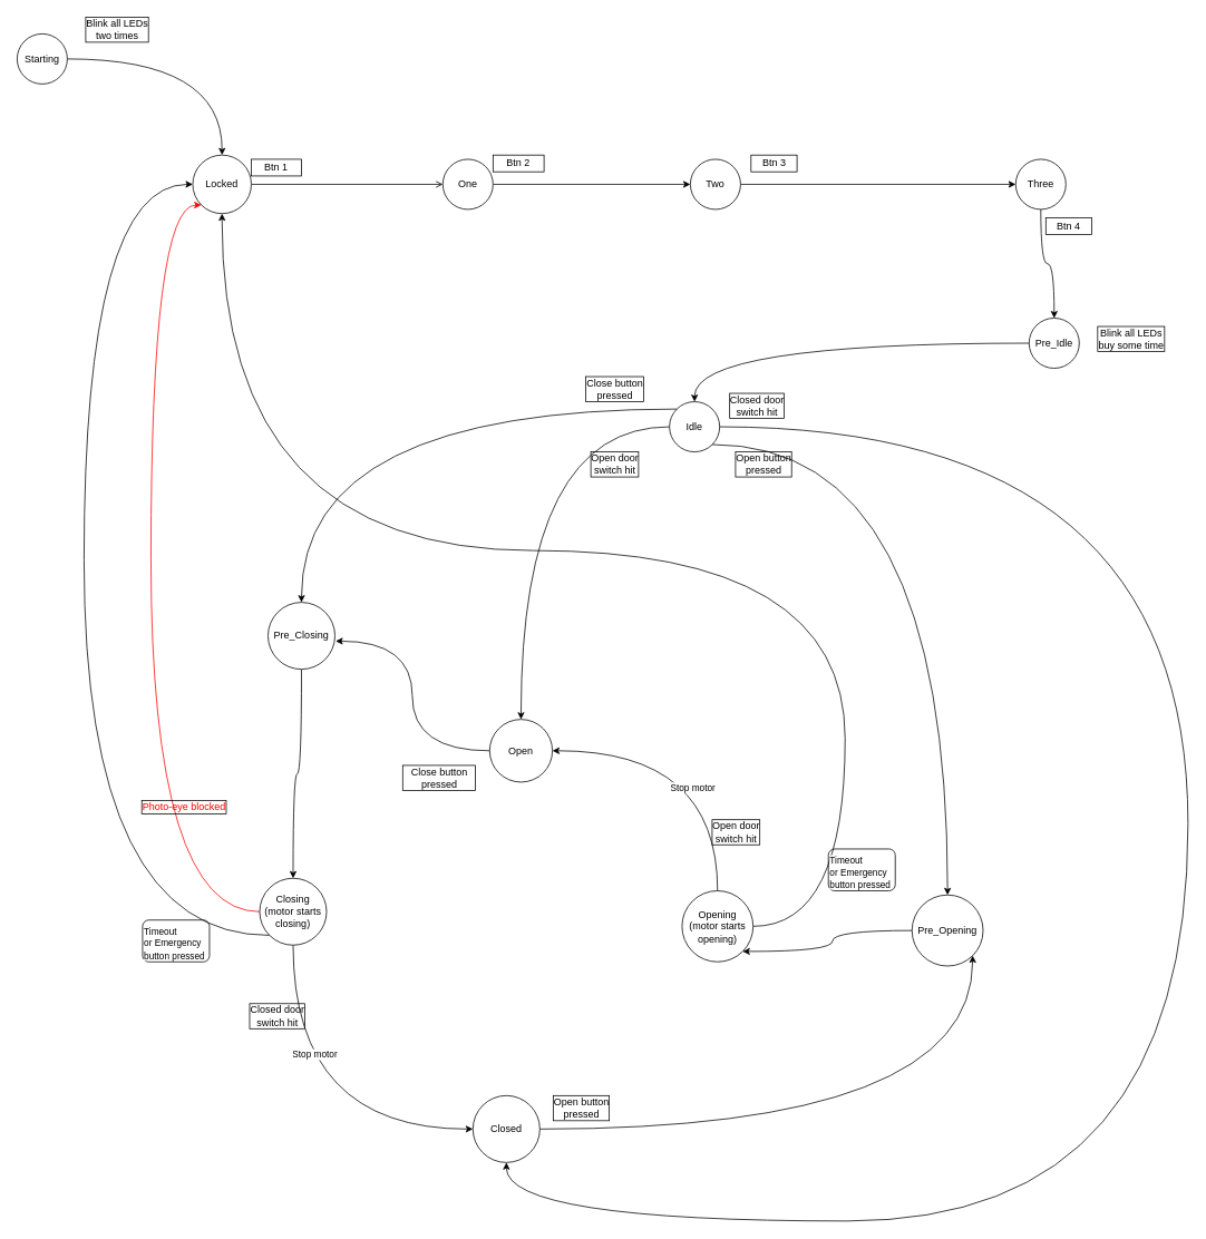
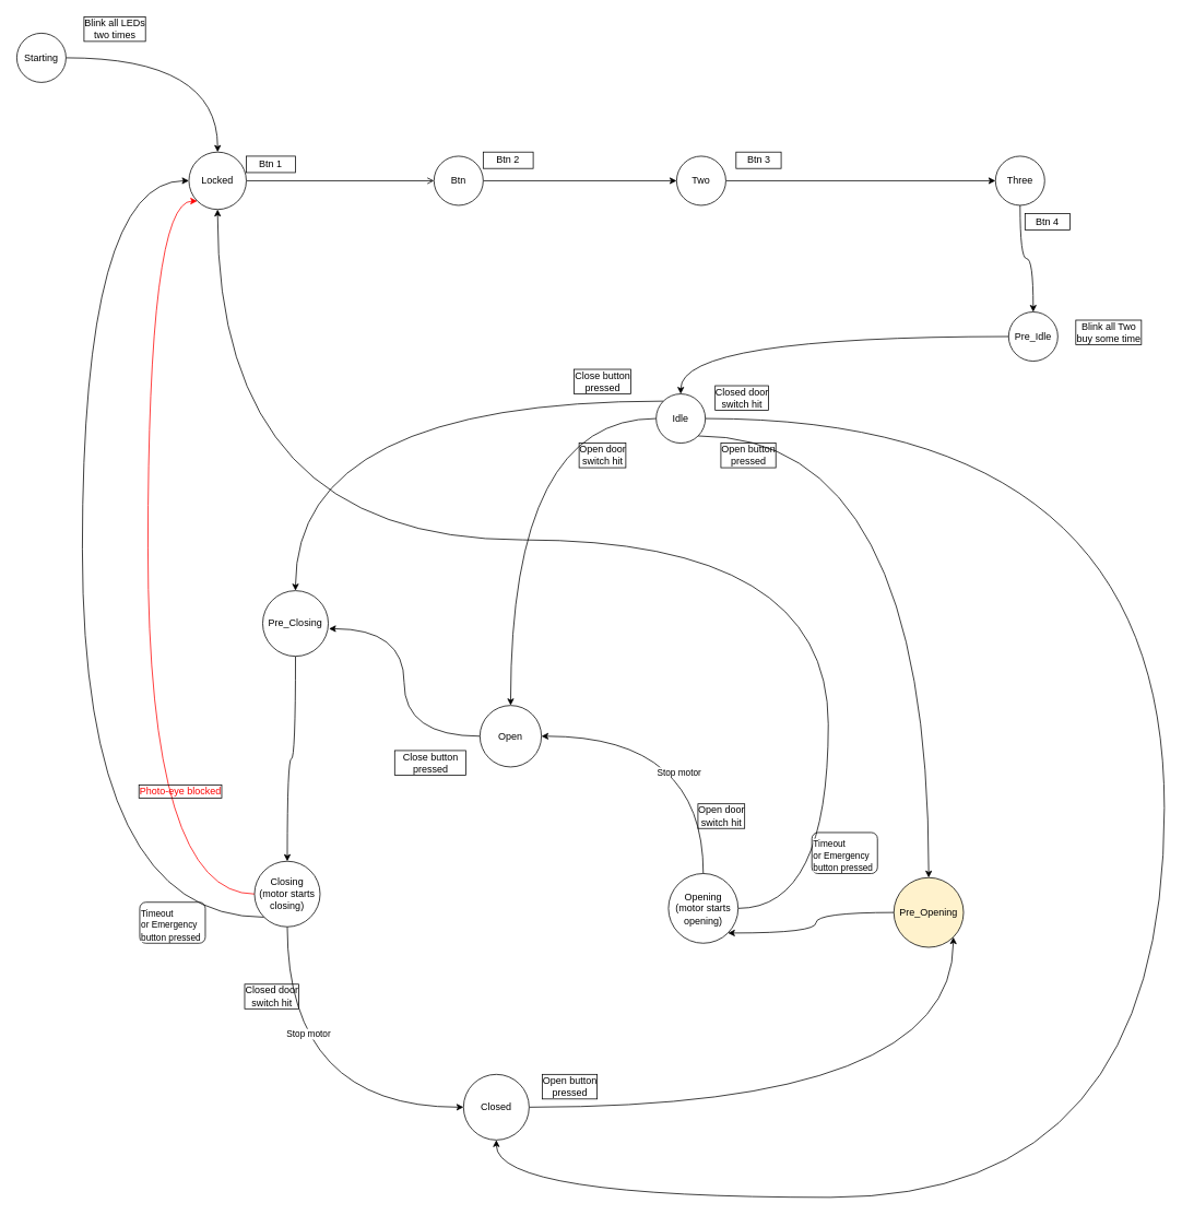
  <mxCell id="0" />
  <mxCell id="1" parent="0" />
  <mxCell id="2" style="edgeStyle=orthogonalEdgeStyle;curved=1;rounded=0;orthogonalLoop=1;jettySize=auto;html=1;entryX=1.01;entryY=0.58;entryDx=0;entryDy=0;entryPerimeter=0;" parent="1" source="3" target="53" edge="1"><mxGeometry relative="1" as="geometry" /></mxCell>
  <mxCell id="3" value="Open" style="ellipse;whiteSpace=wrap;html=1;aspect=fixed;" parent="1" vertex="1"><mxGeometry x="585" y="860" width="75" height="75" as="geometry" /></mxCell>
  <mxCell id="4" style="edgeStyle=orthogonalEdgeStyle;curved=1;rounded=0;orthogonalLoop=1;jettySize=auto;html=1;entryX=0;entryY=0.5;entryDx=0;entryDy=0;exitX=0.5;exitY=1;exitDx=0;exitDy=0;" parent="1" source="8" target="10" edge="1"><mxGeometry relative="1" as="geometry" /></mxCell>
  <mxCell id="5" value="Stop motor" style="edgeLabel;html=1;align=center;verticalAlign=middle;resizable=0;points=[];" parent="4" vertex="1" connectable="0"><mxGeometry x="-0.404" y="25" relative="1" as="geometry"><mxPoint as="offset" /></mxGeometry></mxCell>
  <mxCell id="6" style="edgeStyle=orthogonalEdgeStyle;curved=1;rounded=0;orthogonalLoop=1;jettySize=auto;html=1;exitX=0;exitY=1;exitDx=0;exitDy=0;entryX=0;entryY=0.5;entryDx=0;entryDy=0;" parent="1" source="8" target="22" edge="1"><mxGeometry relative="1" as="geometry"><Array as="points"><mxPoint x="100" y="1118" /><mxPoint x="100" y="220" /></Array></mxGeometry></mxCell>
  <mxCell id="7" style="edgeStyle=orthogonalEdgeStyle;rounded=0;orthogonalLoop=1;jettySize=auto;html=1;entryX=0;entryY=1;entryDx=0;entryDy=0;curved=1;strokeColor=#FF0000;" parent="1" source="8" target="22" edge="1"><mxGeometry relative="1" as="geometry"><Array as="points"><mxPoint x="180" y="1090" /><mxPoint x="180" y="245" /></Array></mxGeometry></mxCell>
  <mxCell id="8" value="Closing&lt;br&gt;(motor starts closing)" style="ellipse;whiteSpace=wrap;html=1;aspect=fixed;" parent="1" vertex="1"><mxGeometry y="1050" width="80" height="80" as="geometry" x="310" /></mxCell>
  <mxCell id="9" style="edgeStyle=orthogonalEdgeStyle;rounded=0;orthogonalLoop=1;jettySize=auto;html=1;entryX=1;entryY=1;entryDx=0;entryDy=0;curved=1;" parent="1" source="10" target="51" edge="1"><mxGeometry relative="1" as="geometry" /></mxCell>
  <mxCell id="10" value="Closed" style="ellipse;whiteSpace=wrap;html=1;aspect=fixed;" parent="1" vertex="1"><mxGeometry x="565" y="1310" width="80" height="80" as="geometry" /></mxCell>
  <mxCell id="11" style="edgeStyle=orthogonalEdgeStyle;curved=1;rounded=0;orthogonalLoop=1;jettySize=auto;html=1;entryX=1;entryY=0.5;entryDx=0;entryDy=0;exitX=0.5;exitY=0;exitDx=0;exitDy=0;" parent="1" source="14" target="3" edge="1"><mxGeometry relative="1" as="geometry" /></mxCell>
  <mxCell id="12" value="Stop motor" style="edgeLabel;html=1;align=center;verticalAlign=middle;resizable=0;points=[];" parent="11" vertex="1" connectable="0"><mxGeometry x="0.087" y="44" relative="1" as="geometry"><mxPoint as="offset" /></mxGeometry></mxCell>
  <mxCell id="13" style="edgeStyle=orthogonalEdgeStyle;rounded=0;orthogonalLoop=1;jettySize=auto;html=1;entryX=0.5;entryY=1;entryDx=0;entryDy=0;curved=1;exitX=1;exitY=0.5;exitDx=0;exitDy=0;" parent="1" source="14" target="22" edge="1"><mxGeometry relative="1" as="geometry"><Array as="points"><mxPoint x="1010" y="1108" /><mxPoint x="1010" y="658" /><mxPoint x="264" y="658" /></Array></mxGeometry></mxCell>
  <mxCell id="14" value="Opening&lt;br&gt;(motor starts opening)" style="ellipse;whiteSpace=wrap;html=1;aspect=fixed;" parent="1" vertex="1"><mxGeometry x="815" y="1065" width="85" height="85" as="geometry" /></mxCell>
  <mxCell id="15" value="Open button&lt;br&gt;pressed" style="text;html=1;strokeColor=none;fillColor=none;align=center;verticalAlign=middle;whiteSpace=wrap;rounded=0;labelBorderColor=default;" parent="1" vertex="1"><mxGeometry x="645" y="1310" width="100" height="30" as="geometry" /></mxCell>
  <mxCell id="16" value="Close button pressed" style="text;html=1;strokeColor=none;fillColor=none;align=center;verticalAlign=middle;whiteSpace=wrap;rounded=0;labelBorderColor=default;" parent="1" vertex="1"><mxGeometry x="480" y="910" width="90" height="40" as="geometry" /></mxCell>
  <mxCell id="17" value="Open door&lt;br&gt;switch hit" style="text;html=1;strokeColor=none;fillColor=none;align=center;verticalAlign=middle;whiteSpace=wrap;rounded=0;labelBorderColor=default;" parent="1" vertex="1"><mxGeometry x="845" y="980" width="70" height="30" as="geometry" /></mxCell>
  <mxCell id="18" value="Closed door&lt;br&gt;switch hit" style="text;html=1;strokeColor=none;fillColor=none;align=center;verticalAlign=middle;whiteSpace=wrap;rounded=0;labelBorderColor=default;" parent="1" vertex="1"><mxGeometry x="294" y="1200" width="75" height="30" as="geometry" /></mxCell>
  <mxCell id="19" value="&lt;font color=&quot;#ff0000&quot;&gt;Photo-eye blocked&lt;/font&gt;" style="text;html=1;strokeColor=none;fillColor=none;align=center;verticalAlign=middle;whiteSpace=wrap;rounded=0;labelBorderColor=default;" parent="1" vertex="1"><mxGeometry x="160" y="950" width="120" height="30" as="geometry" /></mxCell>
  <mxCell id="20" style="edgeStyle=orthogonalEdgeStyle;curved=1;rounded=0;orthogonalLoop=1;jettySize=auto;html=1;exitX=0.5;exitY=1;exitDx=0;exitDy=0;" parent="1" edge="1"><mxGeometry relative="1" as="geometry"><mxPoint x="907.5" y="1190" as="sourcePoint" /><mxPoint x="907.5" y="1190" as="targetPoint" /></mxGeometry></mxCell>
  <mxCell id="21" style="edgeStyle=orthogonalEdgeStyle;rounded=0;orthogonalLoop=1;jettySize=auto;html=1;entryX=0;entryY=0.5;entryDx=0;entryDy=0;endArrow=open;" parent="1" source="22" target="24" edge="1"><mxGeometry relative="1" as="geometry" /></mxCell>
  <mxCell id="22" value="Locked" style="ellipse;whiteSpace=wrap;html=1;aspect=fixed;" parent="1" vertex="1"><mxGeometry x="230" y="185" width="70" height="70" as="geometry" /></mxCell>
  <mxCell id="23" style="edgeStyle=orthogonalEdgeStyle;rounded=0;orthogonalLoop=1;jettySize=auto;html=1;entryX=0;entryY=0.5;entryDx=0;entryDy=0;" parent="1" source="24" target="26" edge="1"><mxGeometry relative="1" as="geometry" /></mxCell>
- <mxCell id="24" value="One" style="ellipse;whiteSpace=wrap;html=1;aspect=fixed;" parent="1" vertex="1"><mxGeometry x="529" y="190" width="60" height="60" as="geometry" /></mxCell>
+ <mxCell id="24" value="Btn" style="ellipse;whiteSpace=wrap;html=1;aspect=fixed;" parent="1" vertex="1"><mxGeometry x="529" y="190" width="60" height="60" as="geometry" /></mxCell>
  <mxCell id="25" style="edgeStyle=orthogonalEdgeStyle;rounded=0;orthogonalLoop=1;jettySize=auto;html=1;entryX=0;entryY=0.5;entryDx=0;entryDy=0;" parent="1" source="26" target="28" edge="1"><mxGeometry relative="1" as="geometry" /></mxCell>
  <mxCell id="26" value="Two" style="ellipse;whiteSpace=wrap;html=1;aspect=fixed;" parent="1" vertex="1"><mxGeometry x="825" y="190" width="60" height="60" as="geometry" /></mxCell>
  <mxCell id="27" style="edgeStyle=orthogonalEdgeStyle;curved=1;rounded=0;orthogonalLoop=1;jettySize=auto;html=1;entryX=0.5;entryY=0;entryDx=0;entryDy=0;exitX=0.5;exitY=1;exitDx=0;exitDy=0;" parent="1" source="28" target="47" edge="1"><mxGeometry relative="1" as="geometry" /></mxCell>
  <mxCell id="28" value="Three" style="ellipse;whiteSpace=wrap;html=1;aspect=fixed;" parent="1" vertex="1"><mxGeometry x="1214" y="190" width="60" height="60" as="geometry" /></mxCell>
  <mxCell id="29" style="edgeStyle=orthogonalEdgeStyle;curved=1;rounded=0;orthogonalLoop=1;jettySize=auto;html=1;entryX=0.5;entryY=0;entryDx=0;entryDy=0;" parent="1" source="33" target="3" edge="1"><mxGeometry relative="1" as="geometry" /></mxCell>
  <mxCell id="30" style="edgeStyle=orthogonalEdgeStyle;curved=1;rounded=0;orthogonalLoop=1;jettySize=auto;html=1;exitX=1;exitY=0.5;exitDx=0;exitDy=0;" parent="1" source="33" target="10" edge="1"><mxGeometry relative="1" as="geometry"><Array as="points"><mxPoint x="1420" y="510" /><mxPoint x="1420" y="1460" /><mxPoint x="605" y="1460" /></Array></mxGeometry></mxCell>
  <mxCell id="31" style="edgeStyle=orthogonalEdgeStyle;rounded=0;orthogonalLoop=1;jettySize=auto;html=1;exitX=0;exitY=0;exitDx=0;exitDy=0;curved=1;" parent="1" source="33" target="53" edge="1"><mxGeometry relative="1" as="geometry" /></mxCell>
  <mxCell id="32" style="edgeStyle=orthogonalEdgeStyle;curved=1;rounded=0;orthogonalLoop=1;jettySize=auto;html=1;exitX=1;exitY=1;exitDx=0;exitDy=0;entryX=0.5;entryY=0;entryDx=0;entryDy=0;" parent="1" source="33" target="51" edge="1"><mxGeometry relative="1" as="geometry" /></mxCell>
  <mxCell id="33" value="Idle" style="ellipse;whiteSpace=wrap;html=1;aspect=fixed;" parent="1" vertex="1"><mxGeometry x="800" y="480" width="60" height="60" as="geometry" /></mxCell>
  <mxCell id="34" value="Open door&lt;br&gt;switch hit" style="text;html=1;strokeColor=none;fillColor=none;align=center;verticalAlign=middle;whiteSpace=wrap;rounded=0;labelBorderColor=default;" parent="1" vertex="1"><mxGeometry x="700" y="540" width="70" height="30" as="geometry" /></mxCell>
  <mxCell id="35" value="Closed door&lt;br&gt;switch hit" style="text;html=1;strokeColor=none;fillColor=none;align=center;verticalAlign=middle;whiteSpace=wrap;rounded=0;labelBorderColor=default;" parent="1" vertex="1"><mxGeometry x="865" y="470" width="80" height="30" as="geometry" /></mxCell>
  <mxCell id="36" value="Close button&lt;br&gt;pressed" style="text;html=1;strokeColor=none;fillColor=none;align=center;verticalAlign=middle;whiteSpace=wrap;rounded=0;labelBorderColor=default;" parent="1" vertex="1"><mxGeometry x="695" y="450" width="80" height="30" as="geometry" /></mxCell>
  <mxCell id="37" value="Open button&lt;br&gt;pressed" style="text;html=1;strokeColor=none;fillColor=none;align=center;verticalAlign=middle;whiteSpace=wrap;rounded=0;labelBorderColor=default;" parent="1" vertex="1"><mxGeometry x="872.5" y="540" width="80" height="30" as="geometry" /></mxCell>
  <mxCell id="38" value="Btn 1" style="text;html=1;strokeColor=default;fillColor=none;align=center;verticalAlign=middle;whiteSpace=wrap;rounded=0;" parent="1" vertex="1"><mxGeometry x="300" y="190" width="60" height="20" as="geometry" /></mxCell>
  <mxCell id="39" value="Btn 2" style="text;html=1;strokeColor=default;fillColor=none;align=center;verticalAlign=middle;whiteSpace=wrap;rounded=0;" parent="1" vertex="1"><mxGeometry x="589" y="185" width="61" height="20" as="geometry" /></mxCell>
  <mxCell id="40" value="Btn 3" style="text;html=1;strokeColor=default;fillColor=none;align=center;verticalAlign=middle;whiteSpace=wrap;rounded=0;" parent="1" vertex="1"><mxGeometry x="897.5" y="185" width="55" height="20" as="geometry" /></mxCell>
  <mxCell id="41" value="Btn 4" style="text;html=1;strokeColor=default;fillColor=none;align=center;verticalAlign=middle;whiteSpace=wrap;rounded=0;" parent="1" vertex="1"><mxGeometry x="1250" y="260" width="55" height="20" as="geometry" /></mxCell>
  <mxCell id="42" value="&lt;span style=&quot;color: rgb(0, 0, 0); font-family: Helvetica; font-size: 11px; font-style: normal; font-variant-ligatures: normal; font-variant-caps: normal; font-weight: 400; letter-spacing: normal; orphans: 2; text-align: center; text-indent: 0px; text-transform: none; widows: 2; word-spacing: 0px; -webkit-text-stroke-width: 0px; background-color: rgb(255, 255, 255); text-decoration-thickness: initial; text-decoration-style: initial; text-decoration-color: initial; float: none; display: inline !important;&quot;&gt;Timeout&amp;nbsp;&lt;br&gt;or Emergency button pressed&lt;br&gt;&lt;/span&gt;" style="text;whiteSpace=wrap;html=1;strokeColor=default;rounded=1;" parent="1" vertex="1"><mxGeometry x="170" y="1100" width="80" height="50" as="geometry" /></mxCell>
  <mxCell id="43" style="edgeStyle=orthogonalEdgeStyle;rounded=0;orthogonalLoop=1;jettySize=auto;html=1;entryX=0.5;entryY=0;entryDx=0;entryDy=0;curved=1;" parent="1" source="44" target="22" edge="1"><mxGeometry relative="1" as="geometry" /></mxCell>
  <mxCell id="44" value="Starting" style="ellipse;whiteSpace=wrap;html=1;aspect=fixed;" parent="1" vertex="1"><mxGeometry x="20" y="40" width="60" height="60" as="geometry" /></mxCell>
  <mxCell id="45" value="&lt;span style=&quot;color: rgb(0, 0, 0); font-family: Helvetica; font-size: 11px; font-style: normal; font-variant-ligatures: normal; font-variant-caps: normal; font-weight: 400; letter-spacing: normal; orphans: 2; text-align: center; text-indent: 0px; text-transform: none; widows: 2; word-spacing: 0px; -webkit-text-stroke-width: 0px; background-color: rgb(255, 255, 255); text-decoration-thickness: initial; text-decoration-style: initial; text-decoration-color: initial; float: none; display: inline !important;&quot;&gt;Timeout&amp;nbsp;&lt;br&gt;or Emergency button pressed&lt;br&gt;&lt;/span&gt;" style="text;whiteSpace=wrap;html=1;strokeColor=default;rounded=1;" parent="1" vertex="1"><mxGeometry x="990" y="1015" width="80" height="50" as="geometry" /></mxCell>
  <mxCell id="46" style="edgeStyle=orthogonalEdgeStyle;curved=1;rounded=0;orthogonalLoop=1;jettySize=auto;html=1;entryX=0.5;entryY=0;entryDx=0;entryDy=0;" parent="1" source="47" target="33" edge="1"><mxGeometry relative="1" as="geometry" /></mxCell>
  <mxCell id="47" value="Pre_Idle" style="ellipse;whiteSpace=wrap;html=1;aspect=fixed;" parent="1" vertex="1"><mxGeometry x="1230" y="380" width="60" height="60" as="geometry" /></mxCell>
- <mxCell id="48" value="Blink all LEDs&lt;br&gt;buy some time" style="text;html=1;strokeColor=none;fillColor=none;align=center;verticalAlign=middle;whiteSpace=wrap;rounded=0;labelBorderColor=default;" parent="1" vertex="1"><mxGeometry x="1305" y="390" width="95" height="30" as="geometry" /></mxCell>
+ <mxCell id="48" value="Blink all Two&lt;br&gt;buy some time" style="text;html=1;strokeColor=none;fillColor=none;align=center;verticalAlign=middle;whiteSpace=wrap;rounded=0;labelBorderColor=default;" parent="1" vertex="1"><mxGeometry x="1305" y="390" width="95" height="30" as="geometry" /></mxCell>
  <mxCell id="49" value="Blink all LEDs&lt;br&gt;two times" style="text;html=1;strokeColor=none;fillColor=none;align=center;verticalAlign=middle;whiteSpace=wrap;rounded=0;labelBorderColor=default;" parent="1" vertex="1"><mxGeometry x="90" y="20" width="100" height="30" as="geometry" /></mxCell>
  <mxCell id="50" style="edgeStyle=orthogonalEdgeStyle;rounded=0;orthogonalLoop=1;jettySize=auto;html=1;entryX=1;entryY=1;entryDx=0;entryDy=0;curved=1;" edge="1" parent="1" source="51" target="14"><mxGeometry relative="1" as="geometry" /></mxCell>
- <mxCell id="51" value="Pre_Opening" style="ellipse;whiteSpace=wrap;html=1;aspect=fixed;" vertex="1" parent="1"><mxGeometry x="1090" y="1070" width="85" height="85" as="geometry" /></mxCell>
+ <mxCell id="51" value="Pre_Opening" style="ellipse;whiteSpace=wrap;html=1;aspect=fixed;fillColor=#fff2cc;" vertex="1" parent="1"><mxGeometry x="1090" y="1070" width="85" height="85" as="geometry" /></mxCell>
  <mxCell id="52" style="edgeStyle=orthogonalEdgeStyle;curved=1;rounded=0;orthogonalLoop=1;jettySize=auto;html=1;entryX=0.5;entryY=0;entryDx=0;entryDy=0;exitX=0.5;exitY=1;exitDx=0;exitDy=0;" edge="1" parent="1" source="53" target="8"><mxGeometry relative="1" as="geometry" /></mxCell>
  <mxCell id="53" value="Pre_Closing" style="ellipse;whiteSpace=wrap;html=1;aspect=fixed;" vertex="1" parent="1"><mxGeometry x="320" y="720" width="80" height="80" as="geometry" /></mxCell>
